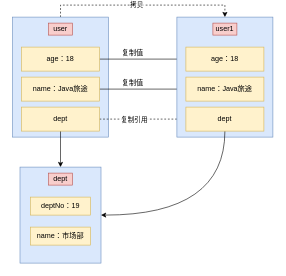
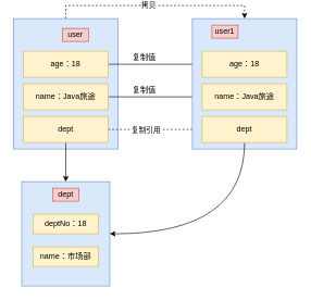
  <mxCell id="0" />
  <mxCell id="1" parent="0" />
  <mxCell id="2" style="edgeStyle=orthogonalEdgeStyle;rounded=0;orthogonalLoop=1;jettySize=auto;html=1;exitX=0.5;exitY=0;exitDx=0;exitDy=0;entryX=0.5;entryY=0;entryDx=0;entryDy=0;dashed=1;" edge="1" parent="1" source="4" target="18"><mxGeometry relative="1" as="geometry" /></mxCell>
  <mxCell id="3" value="拷贝" style="edgeLabel;html=1;align=center;verticalAlign=middle;resizable=0;points=[];" vertex="1" connectable="0" parent="2"><mxGeometry x="-0.07" y="2" relative="1" as="geometry"><mxPoint as="offset" /></mxGeometry></mxCell>
  <mxCell id="4" value="" style="rounded=0;whiteSpace=wrap;html=1;fillColor=#dae8fc;strokeColor=#6c8ebf;" parent="1" vertex="1"><mxGeometry x="20" y="20" width="160" height="200" as="geometry" /></mxCell>
- <mxCell id="5" value="user" style="text;html=1;align=center;verticalAlign=middle;whiteSpace=wrap;rounded=0;fillColor=#f8cecc;strokeColor=#b85450;" parent="1" vertex="1"><mxGeometry x="80" y="30" width="40" height="20" as="geometry" /></mxCell>
+ <mxCell id="5" value="user" style="text;html=1;align=center;verticalAlign=middle;whiteSpace=wrap;rounded=0;fillColor=#f8cecc;strokeColor=#b85450;" parent="1" vertex="1"><mxGeometry x="95" y="35" width="40" height="20" as="geometry" /></mxCell>
  <mxCell id="6" style="edgeStyle=orthogonalEdgeStyle;rounded=0;orthogonalLoop=1;jettySize=auto;html=1;exitX=1;exitY=0.5;exitDx=0;exitDy=0;" parent="1" source="7" target="20" edge="1"><mxGeometry relative="1" as="geometry" /></mxCell>
  <mxCell id="7" value="age：18" style="rounded=0;whiteSpace=wrap;html=1;fillColor=#fff2cc;strokeColor=#d6b656;" parent="1" vertex="1"><mxGeometry x="35" y="70" width="130" height="40" as="geometry" /></mxCell>
  <mxCell id="8" style="edgeStyle=orthogonalEdgeStyle;rounded=0;orthogonalLoop=1;jettySize=auto;html=1;exitX=1;exitY=0.5;exitDx=0;exitDy=0;entryX=0;entryY=0.5;entryDx=0;entryDy=0;" parent="1" source="9" target="21" edge="1"><mxGeometry relative="1" as="geometry" /></mxCell>
  <mxCell id="9" value="name：Java旅途" style="rounded=0;whiteSpace=wrap;html=1;fillColor=#fff2cc;strokeColor=#d6b656;" parent="1" vertex="1"><mxGeometry x="35" y="120" width="130" height="40" as="geometry" /></mxCell>
  <mxCell id="10" style="edgeStyle=orthogonalEdgeStyle;rounded=0;orthogonalLoop=1;jettySize=auto;html=1;exitX=0.5;exitY=1;exitDx=0;exitDy=0;entryX=0.5;entryY=0;entryDx=0;entryDy=0;" parent="1" source="13" target="14" edge="1"><mxGeometry relative="1" as="geometry"><mxPoint x="100" y="260" as="targetPoint" /></mxGeometry></mxCell>
  <mxCell id="11" style="edgeStyle=orthogonalEdgeStyle;rounded=0;orthogonalLoop=1;jettySize=auto;html=1;exitX=1;exitY=0.5;exitDx=0;exitDy=0;entryX=0;entryY=0.5;entryDx=0;entryDy=0;dashed=1;" parent="1" source="13" target="23" edge="1"><mxGeometry relative="1" as="geometry" /></mxCell>
  <mxCell id="12" value="复制引用" style="edgeLabel;html=1;align=center;verticalAlign=middle;resizable=0;points=[];" parent="11" vertex="1" connectable="0"><mxGeometry x="-0.208" y="-1" relative="1" as="geometry"><mxPoint as="offset" /></mxGeometry></mxCell>
  <mxCell id="13" value="dept" style="rounded=0;whiteSpace=wrap;html=1;fillColor=#fff2cc;strokeColor=#d6b656;" parent="1" vertex="1"><mxGeometry x="35" y="170" width="130" height="40" as="geometry" /></mxCell>
  <mxCell id="14" value="" style="rounded=0;whiteSpace=wrap;html=1;fillColor=#dae8fc;strokeColor=#6c8ebf;" parent="1" vertex="1"><mxGeometry x="32.5" y="270" width="135" height="160" as="geometry" /></mxCell>
  <mxCell id="15" value="dept" style="text;html=1;align=center;verticalAlign=middle;whiteSpace=wrap;rounded=0;fillColor=#f8cecc;strokeColor=#b85450;" parent="1" vertex="1"><mxGeometry x="80" y="280" width="40" height="20" as="geometry" /></mxCell>
- <mxCell id="16" value="deptNo：19" style="rounded=0;whiteSpace=wrap;html=1;fillColor=#fff2cc;strokeColor=#d6b656;" parent="1" vertex="1"><mxGeometry x="50" y="320" width="100" height="30" as="geometry" /></mxCell>
+ <mxCell id="16" value="deptNo：18" style="rounded=0;whiteSpace=wrap;html=1;fillColor=#fff2cc;strokeColor=#d6b656;" parent="1" vertex="1"><mxGeometry x="50" y="320" width="100" height="30" as="geometry" /></mxCell>
  <mxCell id="17" value="name：市场部" style="rounded=0;whiteSpace=wrap;html=1;fillColor=#fff2cc;strokeColor=#d6b656;" parent="1" vertex="1"><mxGeometry x="50" y="370" width="100" height="30" as="geometry" /></mxCell>
  <mxCell id="18" value="" style="rounded=0;whiteSpace=wrap;html=1;fillColor=#dae8fc;strokeColor=#6c8ebf;" parent="1" vertex="1"><mxGeometry x="294" y="20" width="160" height="200" as="geometry" /></mxCell>
- <mxCell id="19" value="user1" style="text;html=1;align=center;verticalAlign=middle;whiteSpace=wrap;rounded=0;fillColor=#f8cecc;strokeColor=#b85450;" parent="1" vertex="1"><mxGeometry x="354" y="30" width="40" height="20" as="geometry" /></mxCell>
+ <mxCell id="19" value="user1" style="text;html=1;align=center;verticalAlign=middle;whiteSpace=wrap;rounded=0;fillColor=#f8cecc;strokeColor=#b85450;" parent="1" vertex="1"><mxGeometry x="324" y="30" width="40" height="20" as="geometry" /></mxCell>
  <mxCell id="20" value="age：18" style="rounded=0;whiteSpace=wrap;html=1;fillColor=#fff2cc;strokeColor=#d6b656;" parent="1" vertex="1"><mxGeometry x="309" y="70" width="130" height="40" as="geometry" /></mxCell>
  <mxCell id="21" value="name：Java旅途" style="rounded=0;whiteSpace=wrap;html=1;fillColor=#fff2cc;strokeColor=#d6b656;" parent="1" vertex="1"><mxGeometry x="309" y="120" width="130" height="40" as="geometry" /></mxCell>
  <mxCell id="22" style="edgeStyle=orthogonalEdgeStyle;rounded=0;orthogonalLoop=1;jettySize=auto;html=1;exitX=0.5;exitY=1;exitDx=0;exitDy=0;entryX=1;entryY=0.5;entryDx=0;entryDy=0;curved=1;" parent="1" source="23" target="14" edge="1"><mxGeometry relative="1" as="geometry" /></mxCell>
  <mxCell id="23" value="dept" style="rounded=0;whiteSpace=wrap;html=1;fillColor=#fff2cc;strokeColor=#d6b656;" parent="1" vertex="1"><mxGeometry x="309" y="170" width="130" height="40" as="geometry" /></mxCell>
  <mxCell id="24" value="复制值" style="text;html=1;align=center;verticalAlign=middle;resizable=0;points=[];autosize=1;" parent="1" vertex="1"><mxGeometry x="195" y="70" width="50" height="20" as="geometry" /></mxCell>
  <mxCell id="25" value="复制值" style="text;html=1;align=center;verticalAlign=middle;resizable=0;points=[];autosize=1;" parent="1" vertex="1"><mxGeometry x="195" y="120" width="50" height="20" as="geometry" /></mxCell>
